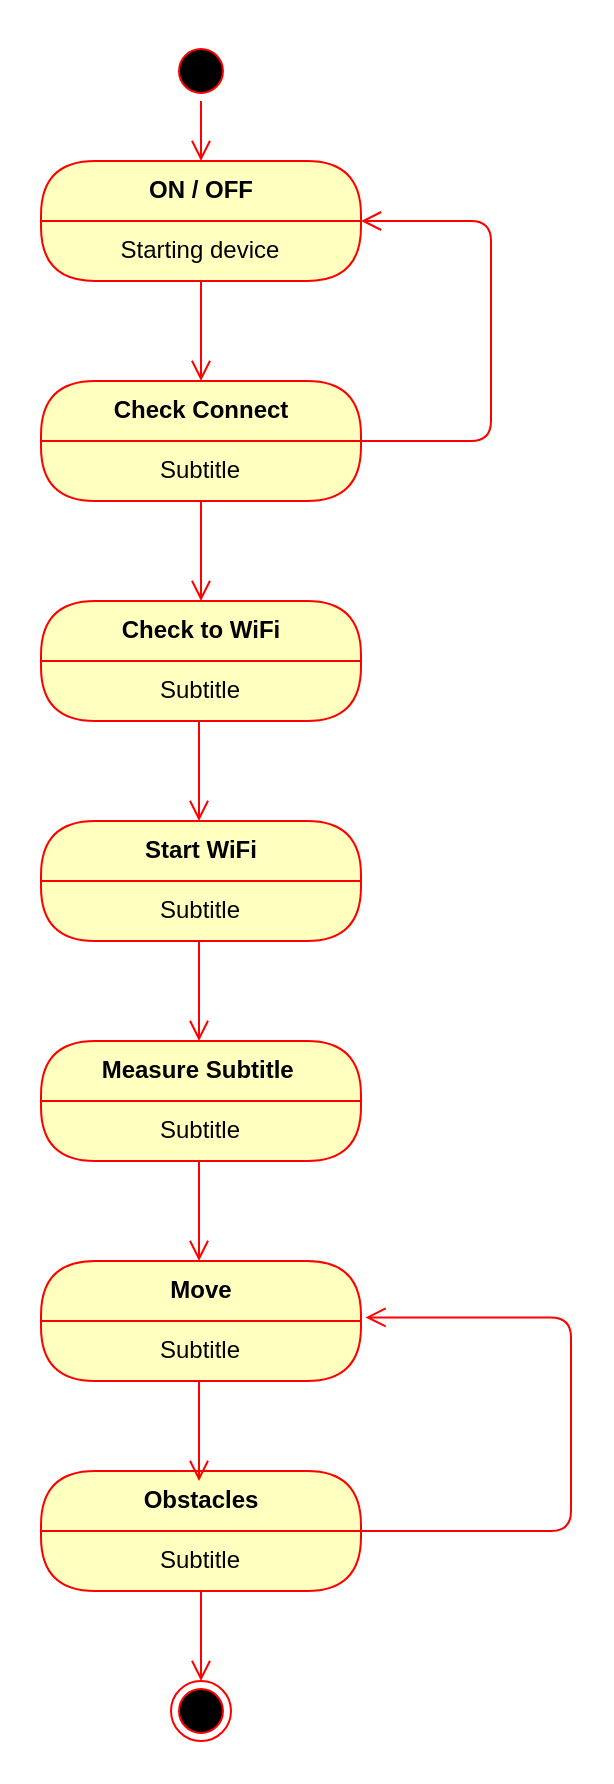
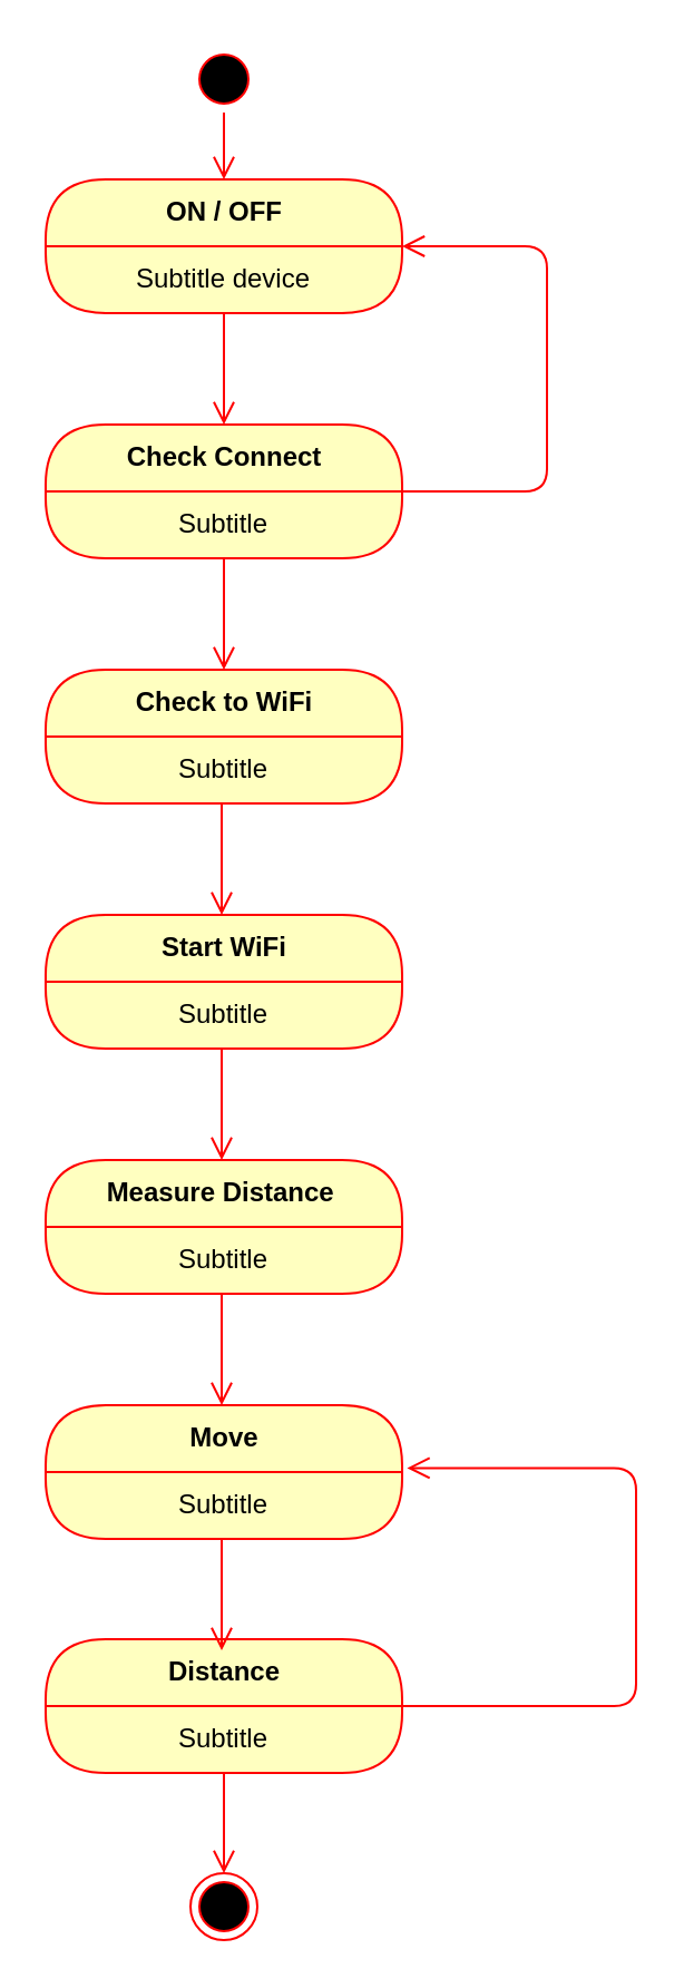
  <mxCell id="0" />
  <mxCell id="1" parent="0" />
  <mxCell id="2" value="" style="ellipse;html=1;shape=startState;fillColor=#000000;strokeColor=#ff0000;" vertex="1" parent="1"><mxGeometry x="85" y="20" width="30" height="30" as="geometry" /></mxCell>
  <mxCell id="3" value="" style="edgeStyle=orthogonalEdgeStyle;html=1;verticalAlign=bottom;endArrow=open;endSize=8;strokeColor=#ff0000;" edge="1" source="2" parent="1"><mxGeometry relative="1" as="geometry"><mxPoint x="100" y="80" as="targetPoint" /></mxGeometry></mxCell>
  <mxCell id="4" value="ON / OFF" style="swimlane;html=1;fontStyle=1;align=center;verticalAlign=middle;childLayout=stackLayout;horizontal=1;startSize=30;horizontalStack=0;resizeParent=0;resizeLast=1;container=0;fontColor=#000000;collapsible=0;rounded=1;arcSize=30;strokeColor=#ff0000;fillColor=#ffffc0;swimlaneFillColor=#ffffc0;" vertex="1" parent="1"><mxGeometry x="20" y="80" width="160" height="60" as="geometry" /></mxCell>
- <mxCell id="5" value="Starting device" style="text;html=1;strokeColor=none;fillColor=none;align=center;verticalAlign=middle;spacingLeft=4;spacingRight=4;whiteSpace=wrap;overflow=hidden;rotatable=0;fontColor=#000000;" vertex="1" parent="4"><mxGeometry y="30" width="160" height="30" as="geometry" /></mxCell>
+ <mxCell id="5" value="Subtitle device" style="text;html=1;strokeColor=none;fillColor=none;align=center;verticalAlign=middle;spacingLeft=4;spacingRight=4;whiteSpace=wrap;overflow=hidden;rotatable=0;fontColor=#000000;" vertex="1" parent="4"><mxGeometry y="30" width="160" height="30" as="geometry" /></mxCell>
  <mxCell id="6" value="" style="edgeStyle=orthogonalEdgeStyle;html=1;verticalAlign=bottom;endArrow=open;endSize=8;strokeColor=#ff0000;" edge="1" source="4" parent="1"><mxGeometry relative="1" as="geometry"><mxPoint x="100" y="190" as="targetPoint" /></mxGeometry></mxCell>
  <mxCell id="7" value="Check Connect" style="swimlane;html=1;fontStyle=1;align=center;verticalAlign=middle;childLayout=stackLayout;horizontal=1;startSize=30;horizontalStack=0;resizeParent=0;resizeLast=1;container=0;fontColor=#000000;collapsible=0;rounded=1;arcSize=30;strokeColor=#ff0000;fillColor=#ffffc0;swimlaneFillColor=#ffffc0;" vertex="1" parent="1"><mxGeometry x="20" y="190" width="160" height="60" as="geometry" /></mxCell>
  <mxCell id="8" value="Subtitle" style="text;html=1;strokeColor=none;fillColor=none;align=center;verticalAlign=middle;spacingLeft=4;spacingRight=4;whiteSpace=wrap;overflow=hidden;rotatable=0;fontColor=#000000;" vertex="1" parent="7"><mxGeometry y="30" width="160" height="30" as="geometry" /></mxCell>
  <mxCell id="9" value="Subtitle" style="text;html=1;strokeColor=none;fillColor=none;align=center;verticalAlign=middle;spacingLeft=4;spacingRight=4;whiteSpace=wrap;overflow=hidden;rotatable=0;fontColor=#000000;" vertex="1" parent="7"><mxGeometry y="60" width="160" as="geometry" /></mxCell>
  <mxCell id="10" value="" style="edgeStyle=orthogonalEdgeStyle;html=1;verticalAlign=bottom;endArrow=open;endSize=8;strokeColor=#ff0000;" edge="1" source="7" parent="1"><mxGeometry relative="1" as="geometry"><mxPoint x="100" y="300" as="targetPoint" /></mxGeometry></mxCell>
- <mxCell id="11" value="Measure Subtitle&amp;nbsp;" style="swimlane;html=1;fontStyle=1;align=center;verticalAlign=middle;childLayout=stackLayout;horizontal=1;startSize=30;horizontalStack=0;resizeParent=0;resizeLast=1;container=0;fontColor=#000000;collapsible=0;rounded=1;arcSize=30;strokeColor=#ff0000;fillColor=#ffffc0;swimlaneFillColor=#ffffc0;" vertex="1" parent="1"><mxGeometry x="20" y="520" width="160" height="60" as="geometry" /></mxCell>
+ <mxCell id="11" value="Measure Distance&amp;nbsp;" style="swimlane;html=1;fontStyle=1;align=center;verticalAlign=middle;childLayout=stackLayout;horizontal=1;startSize=30;horizontalStack=0;resizeParent=0;resizeLast=1;container=0;fontColor=#000000;collapsible=0;rounded=1;arcSize=30;strokeColor=#ff0000;fillColor=#ffffc0;swimlaneFillColor=#ffffc0;" vertex="1" parent="1"><mxGeometry x="20" y="520" width="160" height="60" as="geometry" /></mxCell>
  <mxCell id="12" value="Subtitle" style="text;html=1;strokeColor=none;fillColor=none;align=center;verticalAlign=middle;spacingLeft=4;spacingRight=4;whiteSpace=wrap;overflow=hidden;rotatable=0;fontColor=#000000;" vertex="1" parent="11"><mxGeometry y="30" width="160" height="30" as="geometry" /></mxCell>
  <mxCell id="13" value="Check to WiFi" style="swimlane;html=1;fontStyle=1;align=center;verticalAlign=middle;childLayout=stackLayout;horizontal=1;startSize=30;horizontalStack=0;resizeParent=0;resizeLast=1;container=0;fontColor=#000000;collapsible=0;rounded=1;arcSize=30;strokeColor=#ff0000;fillColor=#ffffc0;swimlaneFillColor=#ffffc0;" vertex="1" parent="1"><mxGeometry x="20" y="300" width="160" height="60" as="geometry" /></mxCell>
  <mxCell id="14" value="Subtitle" style="text;html=1;strokeColor=none;fillColor=none;align=center;verticalAlign=middle;spacingLeft=4;spacingRight=4;whiteSpace=wrap;overflow=hidden;rotatable=0;fontColor=#000000;" vertex="1" parent="13"><mxGeometry y="30" width="160" height="30" as="geometry" /></mxCell>
  <mxCell id="15" value="Start WiFi" style="swimlane;html=1;fontStyle=1;align=center;verticalAlign=middle;childLayout=stackLayout;horizontal=1;startSize=30;horizontalStack=0;resizeParent=0;resizeLast=1;container=0;fontColor=#000000;collapsible=0;rounded=1;arcSize=30;strokeColor=#ff0000;fillColor=#ffffc0;swimlaneFillColor=#ffffc0;" vertex="1" parent="1"><mxGeometry x="20" y="410" width="160" height="60" as="geometry" /></mxCell>
  <mxCell id="16" value="Subtitle" style="text;html=1;strokeColor=none;fillColor=none;align=center;verticalAlign=middle;spacingLeft=4;spacingRight=4;whiteSpace=wrap;overflow=hidden;rotatable=0;fontColor=#000000;" vertex="1" parent="15"><mxGeometry y="30" width="160" height="30" as="geometry" /></mxCell>
  <mxCell id="17" value="Move" style="swimlane;html=1;fontStyle=1;align=center;verticalAlign=middle;childLayout=stackLayout;horizontal=1;startSize=30;horizontalStack=0;resizeParent=0;resizeLast=1;container=0;fontColor=#000000;collapsible=0;rounded=1;arcSize=30;strokeColor=#ff0000;fillColor=#ffffc0;swimlaneFillColor=#ffffc0;" vertex="1" parent="1"><mxGeometry x="20" y="630" width="160" height="60" as="geometry" /></mxCell>
  <mxCell id="18" value="Subtitle" style="text;html=1;strokeColor=none;fillColor=none;align=center;verticalAlign=middle;spacingLeft=4;spacingRight=4;whiteSpace=wrap;overflow=hidden;rotatable=0;fontColor=#000000;" vertex="1" parent="17"><mxGeometry y="30" width="160" height="30" as="geometry" /></mxCell>
  <mxCell id="19" value="" style="ellipse;html=1;shape=endState;fillColor=#000000;strokeColor=#ff0000;" vertex="1" parent="1"><mxGeometry x="85" y="840" width="30" height="30" as="geometry" /></mxCell>
  <mxCell id="20" value="" style="edgeStyle=orthogonalEdgeStyle;html=1;verticalAlign=bottom;endArrow=open;endSize=8;strokeColor=#ff0000;" edge="1" parent="1"><mxGeometry relative="1" as="geometry"><mxPoint x="99" y="410" as="targetPoint" /><mxPoint x="99" y="360" as="sourcePoint" /></mxGeometry></mxCell>
  <mxCell id="21" value="" style="edgeStyle=orthogonalEdgeStyle;html=1;verticalAlign=bottom;endArrow=open;endSize=8;strokeColor=#ff0000;" edge="1" parent="1"><mxGeometry relative="1" as="geometry"><mxPoint x="99" y="520" as="targetPoint" /><mxPoint x="99" y="470" as="sourcePoint" /></mxGeometry></mxCell>
  <mxCell id="22" value="" style="edgeStyle=orthogonalEdgeStyle;html=1;verticalAlign=bottom;endArrow=open;endSize=8;strokeColor=#ff0000;" edge="1" parent="1"><mxGeometry relative="1" as="geometry"><mxPoint x="99" y="630" as="targetPoint" /><mxPoint x="99" y="580" as="sourcePoint" /></mxGeometry></mxCell>
  <mxCell id="23" value="" style="edgeStyle=orthogonalEdgeStyle;html=1;verticalAlign=bottom;endArrow=open;endSize=8;strokeColor=#ff0000;entryX=1;entryY=0;entryDx=0;entryDy=0;entryPerimeter=0;" edge="1" parent="1" target="5"><mxGeometry relative="1" as="geometry"><mxPoint x="255" y="110" as="targetPoint" /><mxPoint x="180" y="220" as="sourcePoint" /><Array as="points"><mxPoint x="180" y="220" /><mxPoint x="245" y="220" /><mxPoint x="245" y="110" /></Array></mxGeometry></mxCell>
- <mxCell id="24" value="Obstacles" style="swimlane;html=1;fontStyle=1;align=center;verticalAlign=middle;childLayout=stackLayout;horizontal=1;startSize=30;horizontalStack=0;resizeParent=0;resizeLast=1;container=0;fontColor=#000000;collapsible=0;rounded=1;arcSize=30;strokeColor=#ff0000;fillColor=#ffffc0;swimlaneFillColor=#ffffc0;" vertex="1" parent="1"><mxGeometry x="20" y="735" width="160" height="60" as="geometry" /></mxCell>
+ <mxCell id="24" value="Distance" style="swimlane;html=1;fontStyle=1;align=center;verticalAlign=middle;childLayout=stackLayout;horizontal=1;startSize=30;horizontalStack=0;resizeParent=0;resizeLast=1;container=0;fontColor=#000000;collapsible=0;rounded=1;arcSize=30;strokeColor=#ff0000;fillColor=#ffffc0;swimlaneFillColor=#ffffc0;" vertex="1" parent="1"><mxGeometry x="20" y="735" width="160" height="60" as="geometry" /></mxCell>
  <mxCell id="25" value="Subtitle" style="text;html=1;strokeColor=none;fillColor=none;align=center;verticalAlign=middle;spacingLeft=4;spacingRight=4;whiteSpace=wrap;overflow=hidden;rotatable=0;fontColor=#000000;" vertex="1" parent="24"><mxGeometry y="30" width="160" height="30" as="geometry" /></mxCell>
  <mxCell id="26" value="" style="edgeStyle=orthogonalEdgeStyle;html=1;verticalAlign=bottom;endArrow=open;endSize=8;strokeColor=#ff0000;" edge="1" source="24" parent="1"><mxGeometry relative="1" as="geometry"><mxPoint x="100" y="840" as="targetPoint" /></mxGeometry></mxCell>
  <mxCell id="27" value="" style="edgeStyle=orthogonalEdgeStyle;html=1;verticalAlign=bottom;endArrow=open;endSize=8;strokeColor=#ff0000;" edge="1" parent="1"><mxGeometry relative="1" as="geometry"><mxPoint x="99" y="740" as="targetPoint" /><mxPoint x="99" y="690" as="sourcePoint" /></mxGeometry></mxCell>
  <mxCell id="28" value="" style="edgeStyle=orthogonalEdgeStyle;html=1;verticalAlign=bottom;endArrow=open;endSize=8;strokeColor=#ff0000;exitX=1;exitY=0.5;exitDx=0;exitDy=0;entryX=1.014;entryY=-0.06;entryDx=0;entryDy=0;entryPerimeter=0;" edge="1" parent="1" source="24" target="18"><mxGeometry relative="1" as="geometry"><mxPoint x="185" y="690" as="targetPoint" /><mxPoint x="225" y="760" as="sourcePoint" /><Array as="points"><mxPoint x="285" y="765" /><mxPoint x="285" y="658" /></Array></mxGeometry></mxCell>
